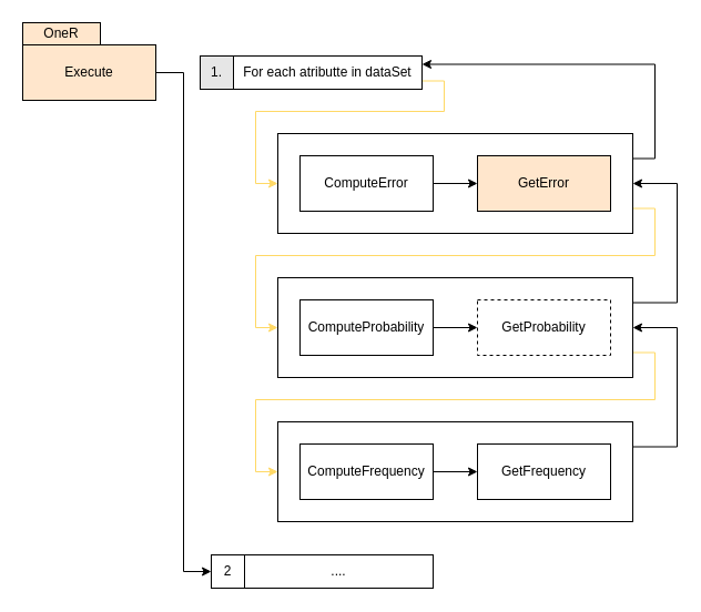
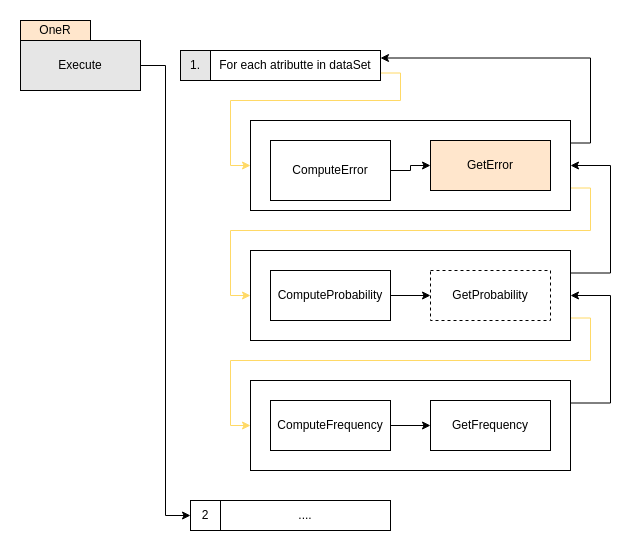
  <mxCell id="0" />
  <mxCell id="1" parent="0" />
  <mxCell id="2" style="edgeStyle=orthogonalEdgeStyle;rounded=0;orthogonalLoop=1;jettySize=auto;html=1;exitX=1;exitY=0.25;exitDx=0;exitDy=0;entryX=1;entryY=0.5;entryDx=0;entryDy=0;" edge="1" parent="1" source="3" target="6"><mxGeometry relative="1" as="geometry"><Array as="points"><mxPoint x="610" y="403" /><mxPoint x="610" y="295" /></Array></mxGeometry></mxCell>
  <mxCell id="3" value="" style="rounded=0;whiteSpace=wrap;html=1;" vertex="1" parent="1"><mxGeometry x="250" y="380" width="320" height="90" as="geometry" /></mxCell>
  <mxCell id="4" style="edgeStyle=orthogonalEdgeStyle;rounded=0;orthogonalLoop=1;jettySize=auto;html=1;exitX=1;exitY=0.75;exitDx=0;exitDy=0;entryX=0;entryY=0.5;entryDx=0;entryDy=0;strokeColor=#FFD966;" edge="1" parent="1" source="6" target="3"><mxGeometry relative="1" as="geometry" /></mxCell>
  <mxCell id="5" style="edgeStyle=orthogonalEdgeStyle;rounded=0;orthogonalLoop=1;jettySize=auto;html=1;exitX=1;exitY=0.25;exitDx=0;exitDy=0;entryX=1;entryY=0.5;entryDx=0;entryDy=0;" edge="1" parent="1" source="6" target="9"><mxGeometry relative="1" as="geometry"><Array as="points"><mxPoint x="610" y="273" /><mxPoint x="610" y="165" /></Array></mxGeometry></mxCell>
  <mxCell id="6" value="" style="rounded=0;whiteSpace=wrap;html=1;" vertex="1" parent="1"><mxGeometry x="250" y="250" width="320" height="90" as="geometry" /></mxCell>
  <mxCell id="7" style="edgeStyle=orthogonalEdgeStyle;rounded=0;orthogonalLoop=1;jettySize=auto;html=1;exitX=1;exitY=0.75;exitDx=0;exitDy=0;entryX=0;entryY=0.5;entryDx=0;entryDy=0;strokeColor=#FFD966;" edge="1" parent="1" source="9" target="6"><mxGeometry relative="1" as="geometry" /></mxCell>
  <mxCell id="8" style="edgeStyle=orthogonalEdgeStyle;rounded=0;orthogonalLoop=1;jettySize=auto;html=1;exitX=1;exitY=0.25;exitDx=0;exitDy=0;entryX=1;entryY=0.25;entryDx=0;entryDy=0;" edge="1" parent="1" source="9" target="24"><mxGeometry relative="1" as="geometry" /></mxCell>
  <mxCell id="9" value="" style="rounded=0;whiteSpace=wrap;html=1;" vertex="1" parent="1"><mxGeometry x="250" y="120" width="320" height="90" as="geometry" /></mxCell>
  <mxCell id="10" style="edgeStyle=orthogonalEdgeStyle;rounded=0;orthogonalLoop=1;jettySize=auto;html=1;exitX=1;exitY=0.5;exitDx=0;exitDy=0;entryX=0;entryY=0.5;entryDx=0;entryDy=0;" edge="1" parent="1" source="11" target="25"><mxGeometry relative="1" as="geometry" /></mxCell>
- <mxCell id="11" value="Execute" style="rounded=0;whiteSpace=wrap;html=1;fillColor=#ffe6cc;" vertex="1" parent="1"><mxGeometry x="20" y="40" width="120" height="50" as="geometry" /></mxCell>
+ <mxCell id="11" value="Execute" style="rounded=0;whiteSpace=wrap;html=1;fillColor=#E6E6E6;" vertex="1" parent="1"><mxGeometry x="20" y="40" width="120" height="50" as="geometry" /></mxCell>
  <mxCell id="12" value="OneR" style="rounded=0;whiteSpace=wrap;html=1;fillColor=#FFE6CC;" vertex="1" parent="1"><mxGeometry x="20" y="20" width="70" height="20" as="geometry" /></mxCell>
  <mxCell id="13" style="edgeStyle=orthogonalEdgeStyle;rounded=0;orthogonalLoop=1;jettySize=auto;html=1;exitX=1;exitY=0.5;exitDx=0;exitDy=0;entryX=0;entryY=0.5;entryDx=0;entryDy=0;" edge="1" parent="1" source="14" target="15"><mxGeometry relative="1" as="geometry" /></mxCell>
- <mxCell id="14" value="ComputeError" style="rounded=0;whiteSpace=wrap;html=1;fillColor=#FFFFFF;" vertex="1" parent="1"><mxGeometry x="270" y="140" width="120" height="50" as="geometry" /></mxCell>
+ <mxCell id="14" value="ComputeError" style="rounded=0;whiteSpace=wrap;html=1;fillColor=#FFFFFF;" vertex="1" parent="1"><mxGeometry x="270" y="140" width="120" height="60" as="geometry" /></mxCell>
  <mxCell id="15" value="GetError" style="rounded=0;whiteSpace=wrap;html=1;fillColor=#ffe6cc;" vertex="1" parent="1"><mxGeometry x="430" y="140" width="120" height="50" as="geometry" /></mxCell>
  <mxCell id="16" style="edgeStyle=orthogonalEdgeStyle;rounded=0;orthogonalLoop=1;jettySize=auto;html=1;exitX=1;exitY=0.5;exitDx=0;exitDy=0;entryX=0;entryY=0.5;entryDx=0;entryDy=0;" edge="1" parent="1" source="17" target="18"><mxGeometry relative="1" as="geometry" /></mxCell>
  <mxCell id="17" value="ComputeProbability" style="rounded=0;whiteSpace=wrap;html=1;fillColor=#FFFFFF;" vertex="1" parent="1"><mxGeometry x="270" y="270" width="120" height="50" as="geometry" /></mxCell>
  <mxCell id="18" value="GetProbability" style="rounded=0;whiteSpace=wrap;html=1;fillColor=#FFFFFF;dashed=1;" vertex="1" parent="1"><mxGeometry x="430" y="270" width="120" height="50" as="geometry" /></mxCell>
  <mxCell id="19" style="edgeStyle=orthogonalEdgeStyle;rounded=0;orthogonalLoop=1;jettySize=auto;html=1;exitX=1;exitY=0.5;exitDx=0;exitDy=0;entryX=0;entryY=0.5;entryDx=0;entryDy=0;" edge="1" parent="1" source="20" target="21"><mxGeometry relative="1" as="geometry" /></mxCell>
  <mxCell id="20" value="ComputeFrequency" style="rounded=0;whiteSpace=wrap;html=1;fillColor=#FFFFFF;" vertex="1" parent="1"><mxGeometry x="270" y="400" width="120" height="50" as="geometry" /></mxCell>
  <mxCell id="21" value="GetFrequency" style="rounded=0;whiteSpace=wrap;html=1;fillColor=#FFFFFF;" vertex="1" parent="1"><mxGeometry x="430" y="400" width="120" height="50" as="geometry" /></mxCell>
  <mxCell id="22" value="1." style="rounded=0;whiteSpace=wrap;html=1;fillColor=#e6e6e6;" vertex="1" parent="1"><mxGeometry x="180" y="50" width="30" height="30" as="geometry" /></mxCell>
  <mxCell id="23" style="edgeStyle=orthogonalEdgeStyle;rounded=0;orthogonalLoop=1;jettySize=auto;html=1;exitX=1;exitY=0.75;exitDx=0;exitDy=0;entryX=0;entryY=0.5;entryDx=0;entryDy=0;strokeColor=#FFD966;" edge="1" parent="1" source="24" target="9"><mxGeometry relative="1" as="geometry" /></mxCell>
  <mxCell id="24" value="For each atributte in dataSet" style="rounded=0;whiteSpace=wrap;html=1;fillColor=#FFFFFF;" vertex="1" parent="1"><mxGeometry x="210" y="50" width="170" height="30" as="geometry" /></mxCell>
  <mxCell id="25" value="2" style="rounded=0;whiteSpace=wrap;html=1;fillColor=#FFFFFF;" vertex="1" parent="1"><mxGeometry x="190" y="500" width="30" height="30" as="geometry" /></mxCell>
  <mxCell id="26" value="...." style="rounded=0;whiteSpace=wrap;html=1;fillColor=#FFFFFF;" vertex="1" parent="1"><mxGeometry x="220" y="500" width="170" height="30" as="geometry" /></mxCell>
